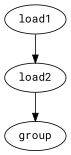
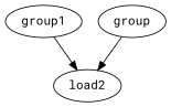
  digraph {
    fontname="Roboto Mono"
    pigScript=" a = load 'a' as (field1: int, field2: long);\n                       b = load 'a' as (field1: bytearray, field2: double);\n                       c = group a by (field1,field2) , b by (field1,field2) ; "
    node [fontname="Roboto Mono" type=LOLoad]
    edge [fontname="Roboto Mono"]
-   load1 [schema="field1: int, field2: long"]
+   load1 [schema="field1: int, field2: long" label=group1]
    load2 [schema="field1: bytearray, field2: double"]
    group [schema="group2: tuple([NoAlias]:int, [NoAlias]:double) ,\n                                                a: bag{tuple1:tuple(field1: int,field2: long)},\n                                                b: bag{tuple1:tuple(field1: bytearray,field2: double)} " type=LOCogroup]
    load1 -> load2
-   load2 -> group
+   group -> load2
  }
